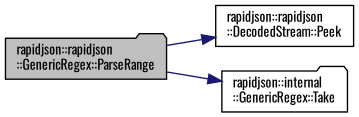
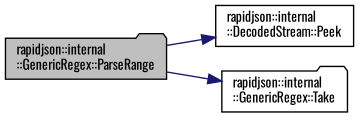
  digraph {
    fontname=Oswald
    rankdir=LR
    node [color=black fillcolor=white fontname=Oswald fontsize=10 shape=folder style=filled]
    edge [color=midnightblue fontname=Oswald fontsize=10 labelfontname=Helvetica labelfontsize=10 style=solid]
-   n1 [fillcolor=grey75 fontcolor=black height=0.2 label="rapidjson::rapidjson\l::GenericRegex::ParseRange" width=0.4]
-   n2 [height=0.2 label="rapidjson::rapidjson\l::DecodedStream::Peek" shape=box width=0.4]
+   n1 [fillcolor=grey75 fontcolor=black height=0.2 label="rapidjson::internal\l::GenericRegex::ParseRange" width=0.4]
+   n2 [height=0.2 label="rapidjson::internal\l::DecodedStream::Peek" shape=box width=0.4]
    n3 [height=0.2 label="rapidjson::internal\l::GenericRegex::Take" width=0.4]
    n1 -> n2
    n1 -> n3
  }
